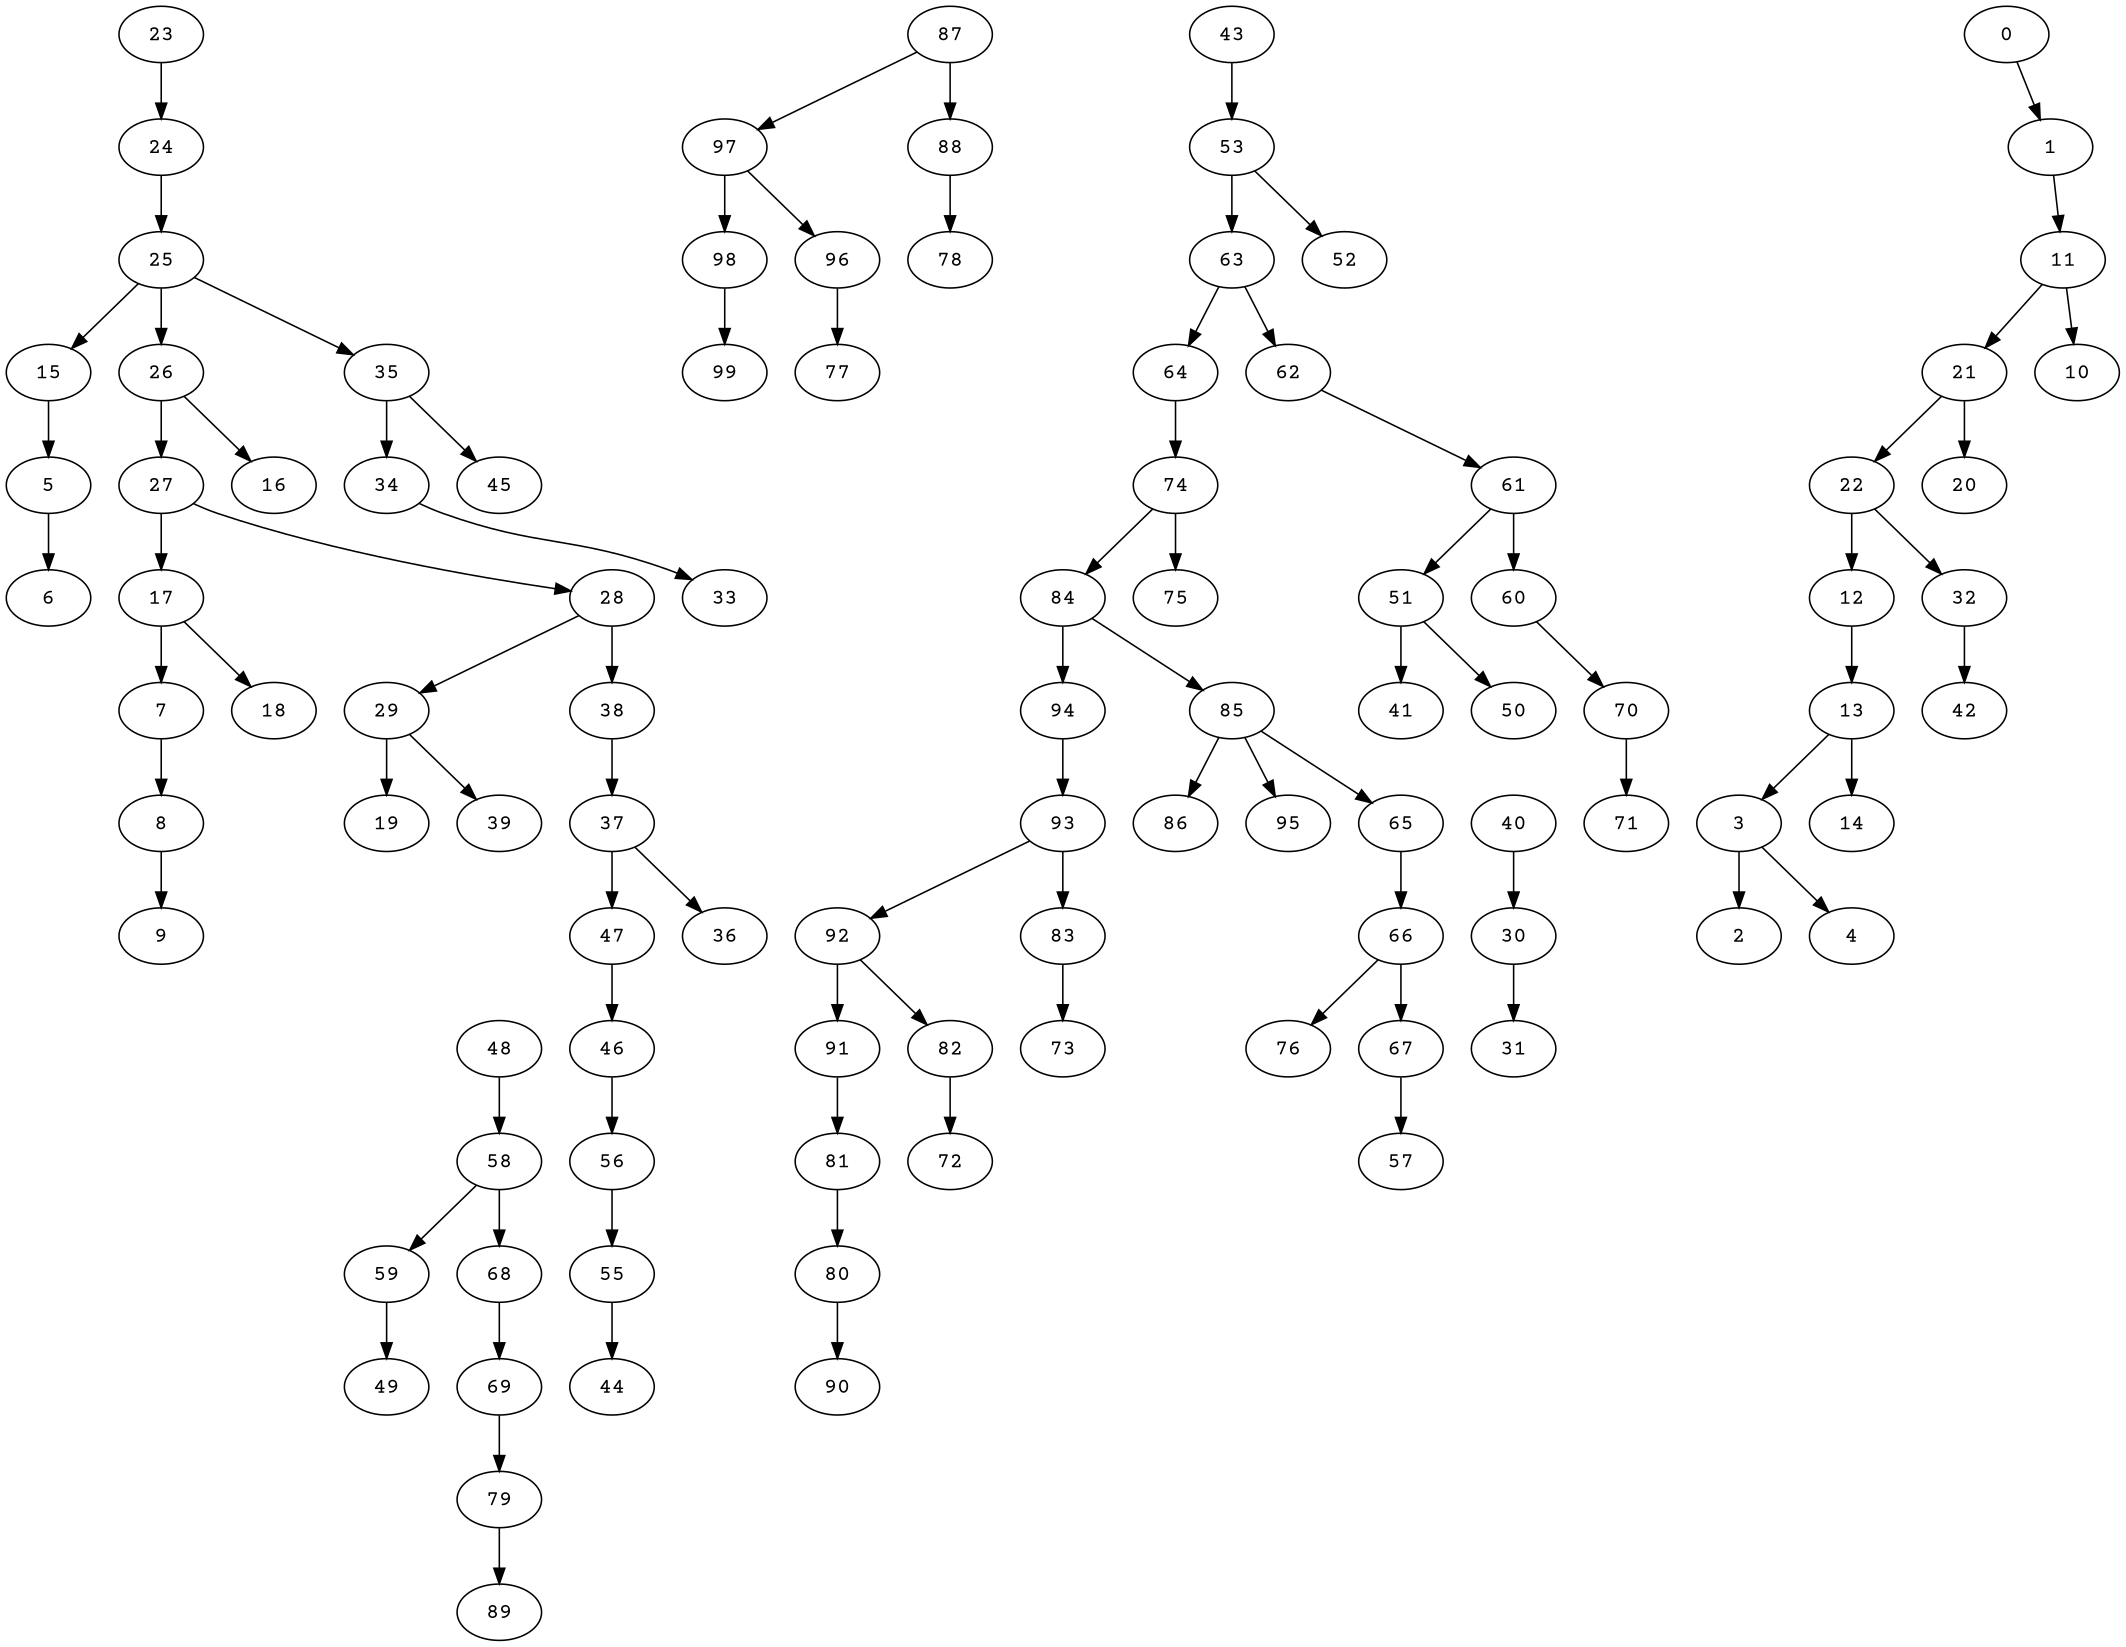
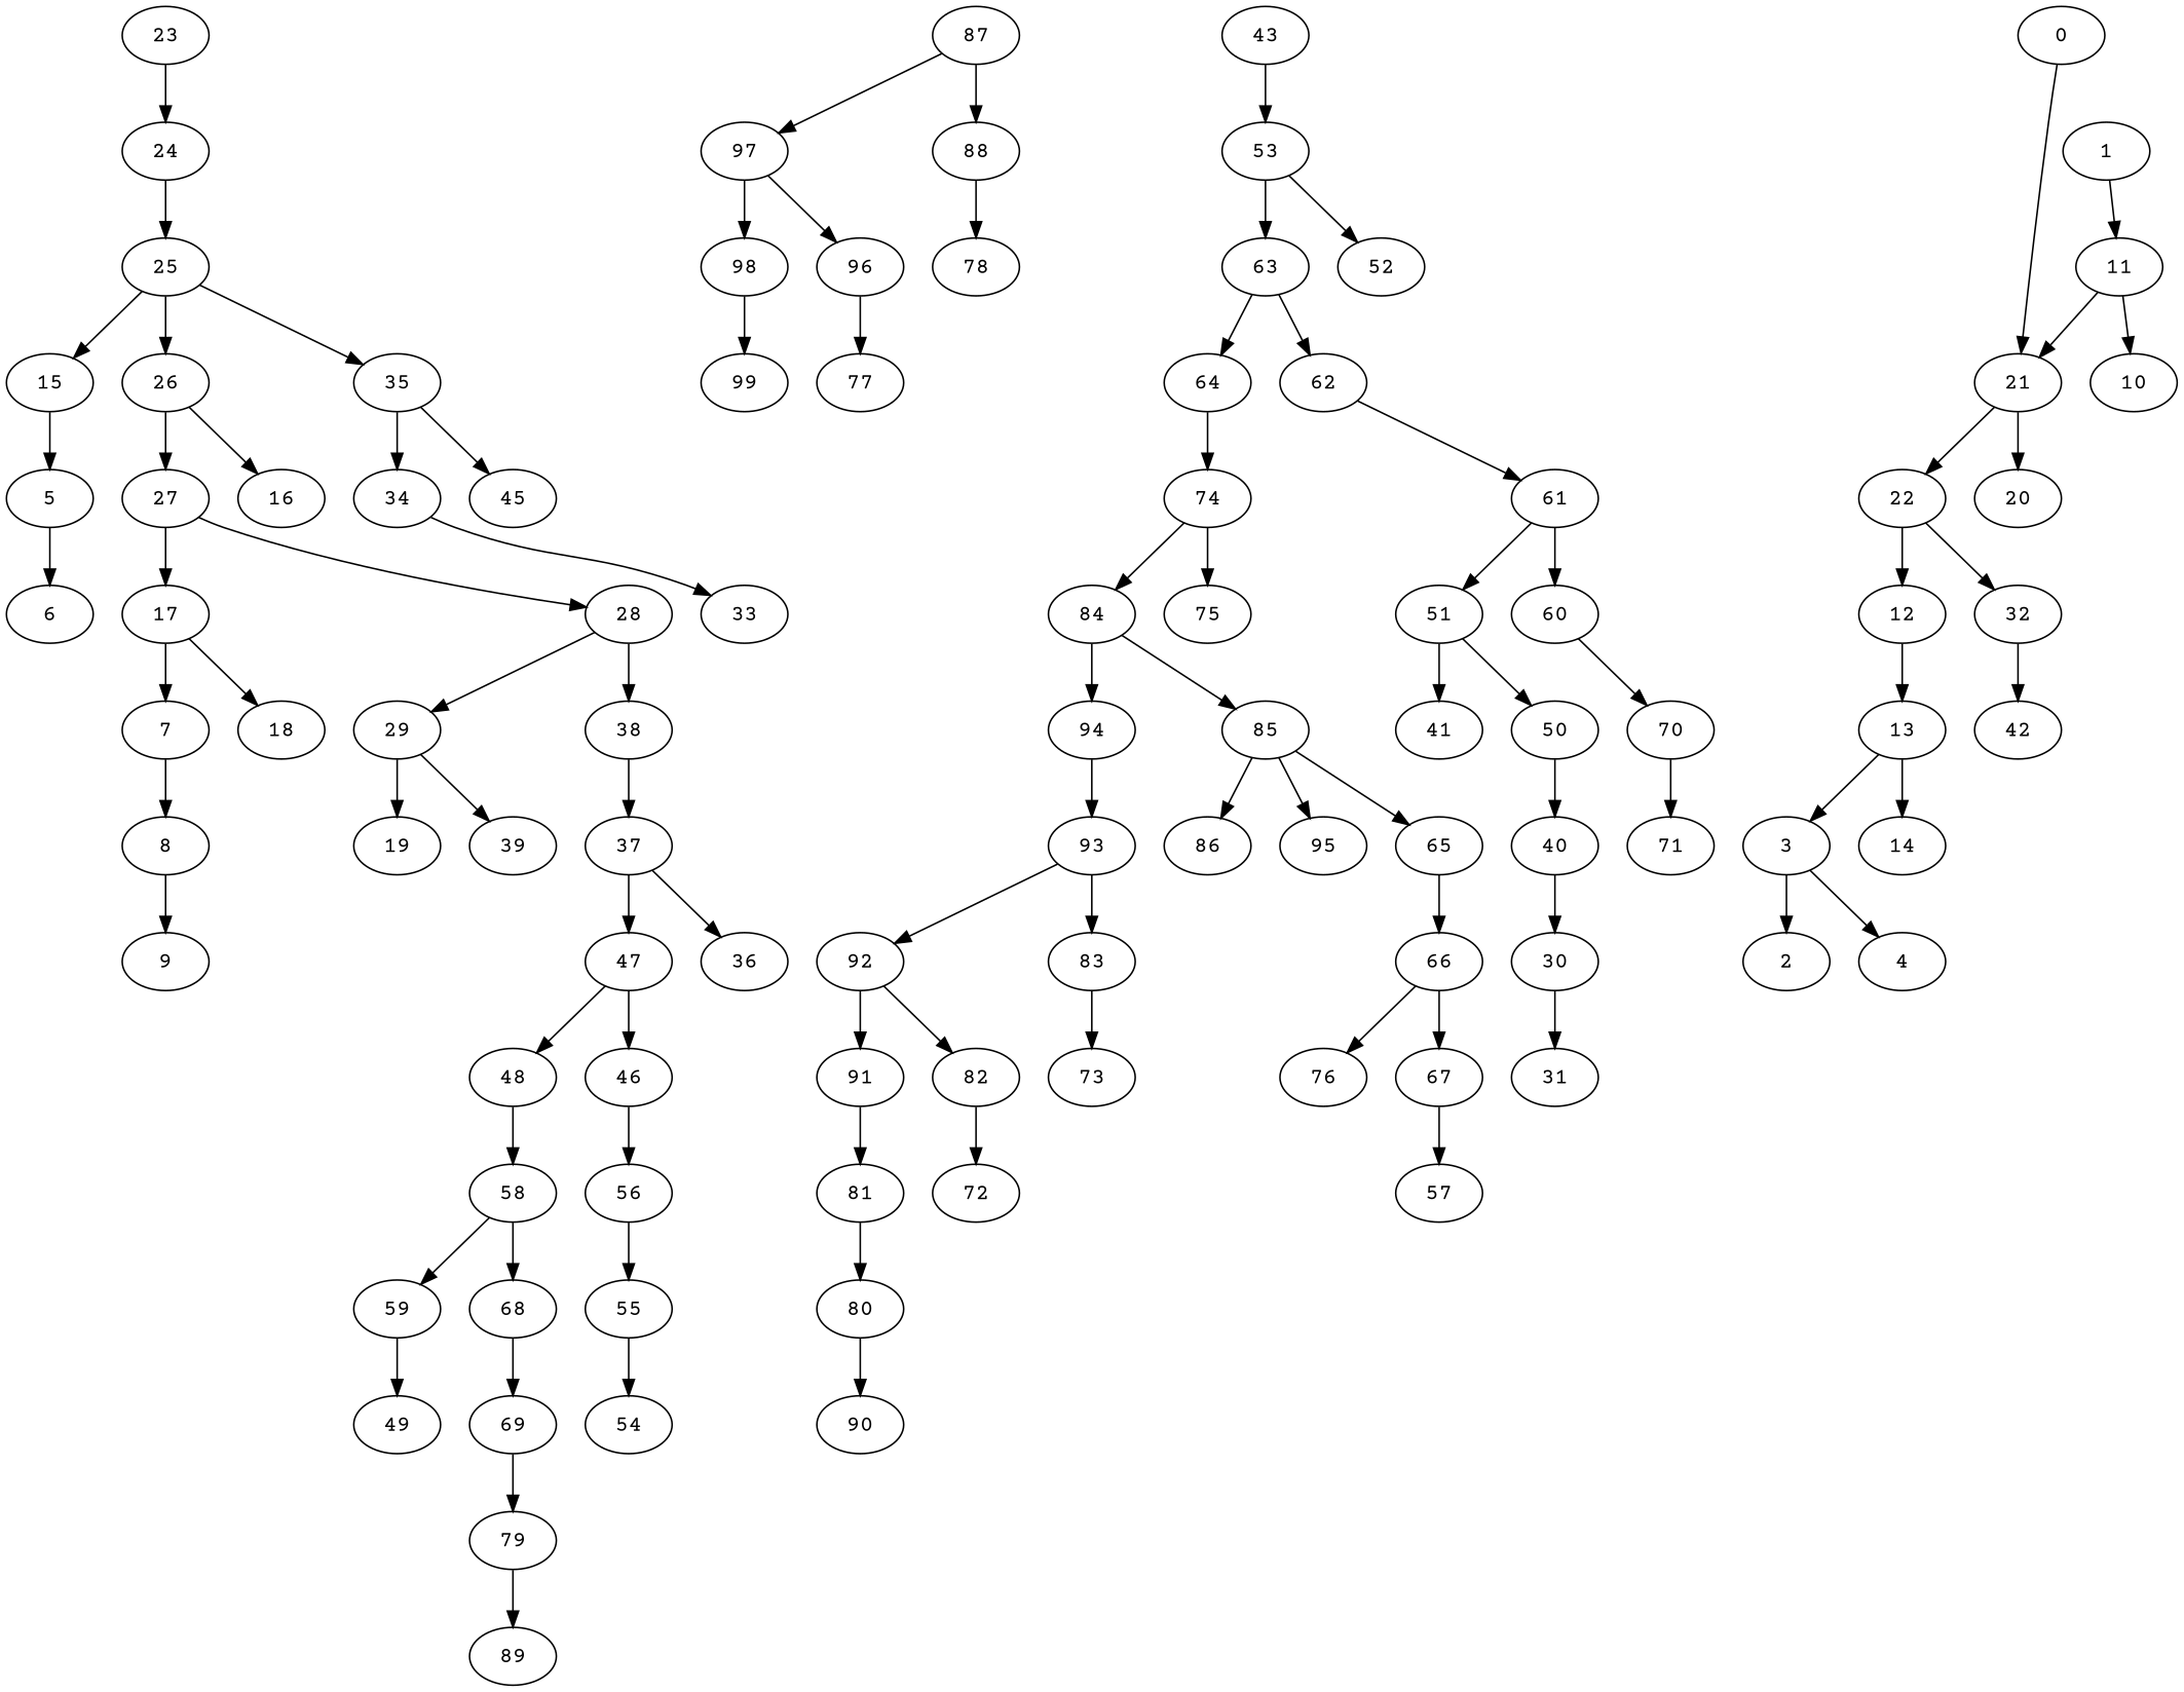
  digraph {
    fontname="Courier Prime"
    node [fontname="Courier Prime"]
    edge [fontname="Courier Prime" weight=9]
    59
    49
    8
    9
    7
    17
    18
    98
    99
    97
    96
    77
    5
    6
    15
    25
    26
    35
    27
    16
    34
    45
    29
    19
    39
    79
    89
    69
    68
    51
    41
    50
    40
    80
    90
    81
    91
    92
    82
    72
    70
    71
    83
    73
    93
    94
    84
    85
    86
    95
    65
    88
    78
    87
    60
    61
    66
    76
    67
    57
    74
    75
    30
    31
    64
    63
    62
    53
    52
    43
    58
    48
    55
-   54 [label=44]
+   54
    56
    46
    47
    37
    36
    38
    28
    33
    24
    23
    3
    2
    4
    13
    14
    12
    22
    32
    42
    21
    20
    11
    10
    1
    0
    59 -> 49 [weight=25]
    8 -> 9 [weight=6]
    7 -> 8 [weight=13]
    17 -> 7 [weight=22]
    17 -> 18 [weight=17]
    98 -> 99 [weight=12]
    97 -> 98 [weight=21]
    97 -> 96 [weight=6]
    96 -> 77 [weight=7]
    5 -> 6 [weight=13]
    15 -> 5 [weight=18]
    25 -> 15 [weight=17]
    25 -> 26 [weight=13]
    25 -> 35 [weight=8]
    26 -> 27 [weight=8]
    26 -> 16 [weight=4]
    35 -> 34
    35 -> 45 [weight=6]
    27 -> 17 [weight=8]
    27 -> 28 [weight=2]
    34 -> 33 [weight=2]
    29 -> 19 [weight=14]
    29 -> 39 [weight=4]
    79 -> 89
    69 -> 79 [weight=12]
    68 -> 69 [weight=13]
    51 -> 41 [weight=13]
    51 -> 50 [weight=5]
+   50 -> 40 [weight=10]
    40 -> 30 [weight=3]
    80 -> 90 [weight=11]
    81 -> 80 [weight=12]
    91 -> 81 [weight=12]
    92 -> 91 [weight=12]
    92 -> 82 [weight=2]
    82 -> 72 [weight=1]
    70 -> 71 [weight=12]
    83 -> 73 [weight=3]
    93 -> 92 [weight=2]
    93 -> 83 [weight=3]
    94 -> 93 [weight=8]
    84 -> 94 [weight=11]
    84 -> 85 [weight=1]
    85 -> 86 [weight=11]
    85 -> 95 [weight=10]
    85 -> 65 [weight=2]
    65 -> 66 [weight=3]
    88 -> 78 [weight=11]
    87 -> 97
    87 -> 88 [weight=10]
    60 -> 70 [weight=4]
    61 -> 51 [weight=5]
    61 -> 60 [weight=11]
    66 -> 76
    66 -> 67
    67 -> 57 [weight=1]
    74 -> 84 [weight=4]
    74 -> 75 [weight=10]
    30 -> 31 [weight=1]
    64 -> 74 [weight=7]
    63 -> 64 [weight=8]
    63 -> 62 [weight=8]
    62 -> 61 [weight=1]
    53 -> 63 [weight=4]
    53 -> 52 [weight=3]
    43 -> 53 [weight=13]
    58 -> 59 [weight=6]
    58 -> 68 [weight=12]
    48 -> 58
    55 -> 54 [weight=2]
    56 -> 55
    46 -> 56 [weight=5]
+   47 -> 48 [weight=5]
    47 -> 46 [weight=7]
    37 -> 47 [weight=5]
    37 -> 36 [weight=2]
    38 -> 37 [weight=6]
    28 -> 29 [weight=1]
    28 -> 38 [weight=8]
    24 -> 25 [weight=13]
    23 -> 24 [weight=19]
    3 -> 2 [weight=11]
    3 -> 4 [weight=4]
    13 -> 3 [weight=3]
    13 -> 14 [weight=6]
    12 -> 13
    22 -> 12 [weight=13]
    22 -> 32 [weight=7]
    32 -> 42 [weight=4]
    21 -> 22 [weight=7]
    21 -> 20 [weight=11]
    11 -> 21
    11 -> 10 [weight=11]
    1 -> 11 [weight=2]
-   0 -> 1 [weight=10]
+   0 -> 21 [weight=10]
  }
